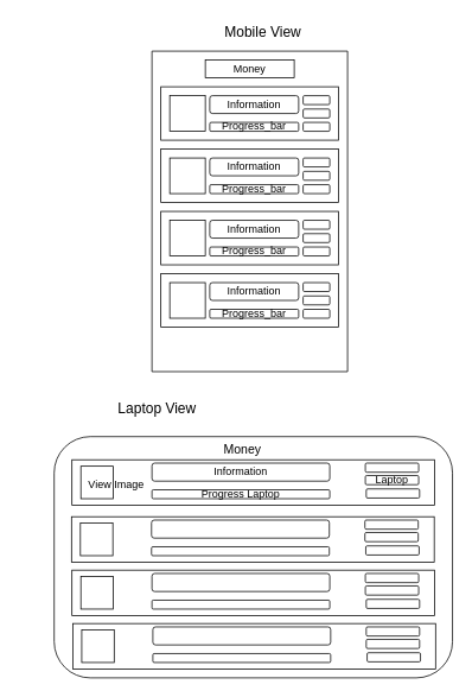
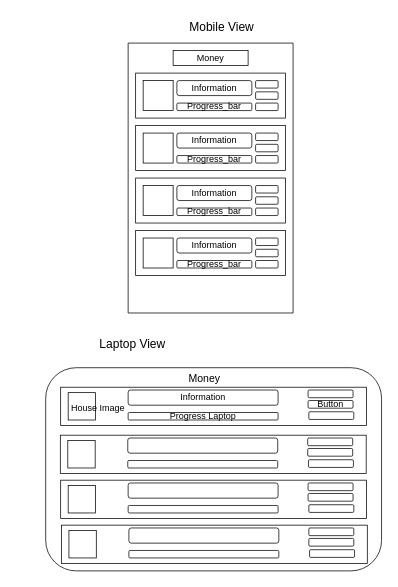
  <mxCell id="0" />
  <mxCell id="1" parent="0" />
  <mxCell id="2" value="" style="swimlane;startSize=0;" vertex="1" parent="1"><mxGeometry x="170" y="57" width="220" height="360" as="geometry"><mxRectangle x="250" y="90" width="50" height="40" as="alternateBounds" /></mxGeometry></mxCell>
  <mxCell id="3" value="" style="rounded=0;whiteSpace=wrap;html=1;" vertex="1" parent="2"><mxGeometry x="60" y="10" width="100" height="20" as="geometry" /></mxCell>
  <mxCell id="4" value="Money" style="text;html=1;strokeColor=none;fillColor=none;align=center;verticalAlign=middle;whiteSpace=wrap;rounded=0;" vertex="1" parent="2"><mxGeometry x="65" y="15" width="90" height="10" as="geometry" /></mxCell>
  <mxCell id="5" value="House" style="text;html=1;strokeColor=none;fillColor=none;align=center;verticalAlign=middle;whiteSpace=wrap;rounded=0;" vertex="1" parent="2"><mxGeometry x="-5" y="65" width="90" height="10" as="geometry" /></mxCell>
  <mxCell id="6" value="Image" style="text;html=1;strokeColor=none;fillColor=none;align=center;verticalAlign=middle;whiteSpace=wrap;rounded=0;" vertex="1" parent="2"><mxGeometry x="-5" y="75" width="90" height="10" as="geometry" /></mxCell>
  <mxCell id="7" value="" style="group" vertex="1" connectable="0" parent="2"><mxGeometry x="10" y="40" width="200" height="60" as="geometry" /></mxCell>
  <mxCell id="8" value="" style="rounded=0;whiteSpace=wrap;html=1;" vertex="1" parent="7"><mxGeometry width="200" height="60" as="geometry" /></mxCell>
  <mxCell id="9" value="" style="whiteSpace=wrap;html=1;aspect=fixed;" vertex="1" parent="7"><mxGeometry x="10" y="10" width="40" height="40" as="geometry" /></mxCell>
  <mxCell id="10" value="" style="rounded=1;whiteSpace=wrap;html=1;" vertex="1" parent="7"><mxGeometry x="160" y="10" width="30" height="10" as="geometry" /></mxCell>
  <mxCell id="11" value="" style="rounded=1;whiteSpace=wrap;html=1;" vertex="1" parent="7"><mxGeometry x="160" y="25" width="30" height="10" as="geometry" /></mxCell>
  <mxCell id="12" value="" style="rounded=1;whiteSpace=wrap;html=1;" vertex="1" parent="7"><mxGeometry x="160" y="40" width="30" height="10" as="geometry" /></mxCell>
  <mxCell id="13" value="" style="rounded=1;whiteSpace=wrap;html=1;" vertex="1" parent="7"><mxGeometry x="55" y="40" width="100" height="10" as="geometry" /></mxCell>
  <mxCell id="14" value="Progress_bar" style="text;html=1;strokeColor=none;fillColor=none;align=center;verticalAlign=middle;whiteSpace=wrap;rounded=0;" vertex="1" parent="7"><mxGeometry x="60" y="40" width="90" height="10" as="geometry" /></mxCell>
  <mxCell id="15" value="" style="rounded=1;whiteSpace=wrap;html=1;" vertex="1" parent="7"><mxGeometry x="55" y="10" width="100" height="20" as="geometry" /></mxCell>
  <mxCell id="16" value="Information" style="text;html=1;strokeColor=none;fillColor=none;align=center;verticalAlign=middle;whiteSpace=wrap;rounded=0;" vertex="1" parent="7"><mxGeometry x="60" y="15" width="90" height="10" as="geometry" /></mxCell>
  <mxCell id="17" value="" style="group" vertex="1" connectable="0" parent="2"><mxGeometry x="10" y="110" width="200" height="60" as="geometry" /></mxCell>
  <mxCell id="18" value="" style="rounded=0;whiteSpace=wrap;html=1;" vertex="1" parent="17"><mxGeometry width="200" height="60" as="geometry" /></mxCell>
  <mxCell id="19" value="" style="whiteSpace=wrap;html=1;aspect=fixed;" vertex="1" parent="17"><mxGeometry x="10" y="10" width="40" height="40" as="geometry" /></mxCell>
  <mxCell id="20" value="" style="rounded=1;whiteSpace=wrap;html=1;" vertex="1" parent="17"><mxGeometry x="160" y="10" width="30" height="10" as="geometry" /></mxCell>
  <mxCell id="21" value="" style="rounded=1;whiteSpace=wrap;html=1;" vertex="1" parent="17"><mxGeometry x="160" y="25" width="30" height="10" as="geometry" /></mxCell>
  <mxCell id="22" value="" style="rounded=1;whiteSpace=wrap;html=1;" vertex="1" parent="17"><mxGeometry x="160" y="40" width="30" height="10" as="geometry" /></mxCell>
  <mxCell id="23" value="" style="rounded=1;whiteSpace=wrap;html=1;" vertex="1" parent="17"><mxGeometry x="55" y="40" width="100" height="10" as="geometry" /></mxCell>
  <mxCell id="24" value="Progress_bar" style="text;html=1;strokeColor=none;fillColor=none;align=center;verticalAlign=middle;whiteSpace=wrap;rounded=0;" vertex="1" parent="17"><mxGeometry x="60" y="40" width="90" height="10" as="geometry" /></mxCell>
  <mxCell id="25" value="" style="rounded=1;whiteSpace=wrap;html=1;" vertex="1" parent="17"><mxGeometry x="55" y="10" width="100" height="20" as="geometry" /></mxCell>
  <mxCell id="26" value="Information" style="text;html=1;strokeColor=none;fillColor=none;align=center;verticalAlign=middle;whiteSpace=wrap;rounded=0;" vertex="1" parent="17"><mxGeometry x="60" y="15" width="90" height="10" as="geometry" /></mxCell>
  <mxCell id="27" value="" style="group" vertex="1" connectable="0" parent="2"><mxGeometry x="10" y="180" width="200" height="60" as="geometry" /></mxCell>
  <mxCell id="28" value="" style="rounded=0;whiteSpace=wrap;html=1;" vertex="1" parent="27"><mxGeometry width="200" height="60" as="geometry" /></mxCell>
  <mxCell id="29" value="" style="whiteSpace=wrap;html=1;aspect=fixed;" vertex="1" parent="27"><mxGeometry x="10" y="10" width="40" height="40" as="geometry" /></mxCell>
  <mxCell id="30" value="" style="rounded=1;whiteSpace=wrap;html=1;" vertex="1" parent="27"><mxGeometry x="160" y="10" width="30" height="10" as="geometry" /></mxCell>
  <mxCell id="31" value="" style="rounded=1;whiteSpace=wrap;html=1;" vertex="1" parent="27"><mxGeometry x="160" y="25" width="30" height="10" as="geometry" /></mxCell>
  <mxCell id="32" value="" style="rounded=1;whiteSpace=wrap;html=1;" vertex="1" parent="27"><mxGeometry x="160" y="40" width="30" height="10" as="geometry" /></mxCell>
  <mxCell id="33" value="" style="rounded=1;whiteSpace=wrap;html=1;" vertex="1" parent="27"><mxGeometry x="55" y="40" width="100" height="10" as="geometry" /></mxCell>
  <mxCell id="34" value="Progress_bar" style="text;html=1;strokeColor=none;fillColor=none;align=center;verticalAlign=middle;whiteSpace=wrap;rounded=0;" vertex="1" parent="27"><mxGeometry x="60" y="40" width="90" height="10" as="geometry" /></mxCell>
  <mxCell id="35" value="" style="rounded=1;whiteSpace=wrap;html=1;" vertex="1" parent="27"><mxGeometry x="55" y="10" width="100" height="20" as="geometry" /></mxCell>
  <mxCell id="36" value="Information" style="text;html=1;strokeColor=none;fillColor=none;align=center;verticalAlign=middle;whiteSpace=wrap;rounded=0;" vertex="1" parent="27"><mxGeometry x="60" y="15" width="90" height="10" as="geometry" /></mxCell>
  <mxCell id="37" value="" style="group" vertex="1" connectable="0" parent="2"><mxGeometry x="10" y="250" width="200" height="60" as="geometry" /></mxCell>
  <mxCell id="38" value="" style="rounded=0;whiteSpace=wrap;html=1;" vertex="1" parent="37"><mxGeometry width="200" height="60" as="geometry" /></mxCell>
  <mxCell id="39" value="" style="whiteSpace=wrap;html=1;aspect=fixed;" vertex="1" parent="37"><mxGeometry x="10" y="10" width="40" height="40" as="geometry" /></mxCell>
  <mxCell id="40" value="" style="rounded=1;whiteSpace=wrap;html=1;" vertex="1" parent="37"><mxGeometry x="160" y="10" width="30" height="10" as="geometry" /></mxCell>
  <mxCell id="41" value="" style="rounded=1;whiteSpace=wrap;html=1;" vertex="1" parent="37"><mxGeometry x="160" y="25" width="30" height="10" as="geometry" /></mxCell>
  <mxCell id="42" value="" style="rounded=1;whiteSpace=wrap;html=1;" vertex="1" parent="37"><mxGeometry x="160" y="40" width="30" height="10" as="geometry" /></mxCell>
  <mxCell id="43" value="" style="rounded=1;whiteSpace=wrap;html=1;" vertex="1" parent="37"><mxGeometry x="55" y="40" width="100" height="10" as="geometry" /></mxCell>
  <mxCell id="44" value="Progress_bar" style="text;html=1;strokeColor=none;fillColor=none;align=center;verticalAlign=middle;whiteSpace=wrap;rounded=0;" vertex="1" parent="37"><mxGeometry x="60" y="40" width="90" height="10" as="geometry" /></mxCell>
  <mxCell id="45" value="" style="rounded=1;whiteSpace=wrap;html=1;" vertex="1" parent="37"><mxGeometry x="55" y="10" width="100" height="20" as="geometry" /></mxCell>
  <mxCell id="46" value="Information" style="text;html=1;strokeColor=none;fillColor=none;align=center;verticalAlign=middle;whiteSpace=wrap;rounded=0;" vertex="1" parent="37"><mxGeometry x="60" y="15" width="90" height="10" as="geometry" /></mxCell>
  <mxCell id="47" value="&lt;font style=&quot;font-size: 16px;&quot;&gt;Mobile View&lt;/font&gt;" style="text;html=1;strokeColor=none;fillColor=none;align=center;verticalAlign=middle;whiteSpace=wrap;rounded=0;" vertex="1" parent="1"><mxGeometry x="185" y="20" width="220" height="30" as="geometry" /></mxCell>
  <mxCell id="48" value="" style="rounded=1;whiteSpace=wrap;html=1;" vertex="1" parent="1"><mxGeometry x="60" y="490" width="448" height="271" as="geometry" /></mxCell>
  <mxCell id="49" value="" style="group" vertex="1" connectable="0" parent="1"><mxGeometry x="80" y="516" width="408" height="51" as="geometry" /></mxCell>
  <mxCell id="50" value="" style="rounded=0;whiteSpace=wrap;html=1;" vertex="1" parent="49"><mxGeometry width="408" height="51" as="geometry" /></mxCell>
  <mxCell id="51" value="" style="whiteSpace=wrap;html=1;aspect=fixed;" vertex="1" parent="49"><mxGeometry x="10" y="7.25" width="36.5" height="36.5" as="geometry" /></mxCell>
  <mxCell id="52" value="" style="rounded=1;whiteSpace=wrap;html=1;" vertex="1" parent="49"><mxGeometry x="90" y="33.75" width="200" height="10" as="geometry" /></mxCell>
  <mxCell id="53" value="" style="rounded=1;whiteSpace=wrap;html=1;" vertex="1" parent="49"><mxGeometry x="90" y="3.75" width="200" height="20.25" as="geometry" /></mxCell>
  <mxCell id="54" value="" style="rounded=1;whiteSpace=wrap;html=1;" vertex="1" parent="49"><mxGeometry x="330" y="3.75" width="60" height="10.25" as="geometry" /></mxCell>
  <mxCell id="55" value="" style="rounded=1;whiteSpace=wrap;html=1;" vertex="1" parent="49"><mxGeometry x="330" y="17.75" width="60" height="10.25" as="geometry" /></mxCell>
  <mxCell id="56" value="" style="rounded=1;whiteSpace=wrap;html=1;" vertex="1" parent="49"><mxGeometry x="331" y="32.75" width="60" height="10.25" as="geometry" /></mxCell>
  <mxCell id="57" value="Information" style="text;html=1;strokeColor=none;fillColor=none;align=center;verticalAlign=middle;whiteSpace=wrap;rounded=0;" vertex="1" parent="49"><mxGeometry x="80" y="-1" width="220" height="30" as="geometry" /></mxCell>
  <mxCell id="58" value="Progress Laptop" style="text;html=1;strokeColor=none;fillColor=none;align=center;verticalAlign=middle;whiteSpace=wrap;rounded=0;" vertex="1" parent="49"><mxGeometry x="80" y="24" width="220" height="30" as="geometry" /></mxCell>
- <mxCell id="59" value="View Image" style="text;html=1;strokeColor=none;fillColor=none;align=center;verticalAlign=middle;whiteSpace=wrap;rounded=0;" vertex="1" parent="49"><mxGeometry x="-60" y="13" width="220" height="30" as="geometry" /></mxCell>
- <mxCell id="60" value="Laptop" style="text;html=1;strokeColor=none;fillColor=none;align=center;verticalAlign=middle;whiteSpace=wrap;rounded=0;" vertex="1" parent="49"><mxGeometry x="330" y="7.88" width="60" height="30" as="geometry" /></mxCell>
+ <mxCell id="59" value="House Image" style="text;html=1;strokeColor=none;fillColor=none;align=center;verticalAlign=middle;whiteSpace=wrap;rounded=0;" vertex="1" parent="49"><mxGeometry x="-60" y="13" width="220" height="30" as="geometry" /></mxCell>
+ <mxCell id="60" value="Button" style="text;html=1;strokeColor=none;fillColor=none;align=center;verticalAlign=middle;whiteSpace=wrap;rounded=0;" vertex="1" parent="49"><mxGeometry x="330" y="7.88" width="60" height="30" as="geometry" /></mxCell>
  <mxCell id="61" value="" style="group" vertex="1" connectable="0" parent="1"><mxGeometry x="79.5" y="580" width="401" height="51" as="geometry" /></mxCell>
  <mxCell id="62" value="" style="rounded=0;whiteSpace=wrap;html=1;" vertex="1" parent="61"><mxGeometry width="408" height="51" as="geometry" /></mxCell>
  <mxCell id="63" value="" style="whiteSpace=wrap;html=1;aspect=fixed;" vertex="1" parent="61"><mxGeometry x="10" y="7.25" width="36.5" height="36.5" as="geometry" /></mxCell>
  <mxCell id="64" value="" style="rounded=1;whiteSpace=wrap;html=1;" vertex="1" parent="61"><mxGeometry x="90" y="33.75" width="200" height="10" as="geometry" /></mxCell>
  <mxCell id="65" value="" style="rounded=1;whiteSpace=wrap;html=1;" vertex="1" parent="61"><mxGeometry x="90" y="3.75" width="200" height="20.25" as="geometry" /></mxCell>
  <mxCell id="66" value="" style="rounded=1;whiteSpace=wrap;html=1;" vertex="1" parent="61"><mxGeometry x="330" y="3.75" width="60" height="10.25" as="geometry" /></mxCell>
  <mxCell id="67" value="" style="rounded=1;whiteSpace=wrap;html=1;" vertex="1" parent="61"><mxGeometry x="330" y="17.75" width="60" height="10.25" as="geometry" /></mxCell>
  <mxCell id="68" value="" style="rounded=1;whiteSpace=wrap;html=1;" vertex="1" parent="61"><mxGeometry x="331" y="32.75" width="60" height="10.25" as="geometry" /></mxCell>
  <mxCell id="69" value="" style="group" vertex="1" connectable="0" parent="1"><mxGeometry x="80" y="640" width="401" height="51" as="geometry" /></mxCell>
  <mxCell id="70" value="" style="rounded=0;whiteSpace=wrap;html=1;" vertex="1" parent="69"><mxGeometry width="408" height="51" as="geometry" /></mxCell>
  <mxCell id="71" value="" style="whiteSpace=wrap;html=1;aspect=fixed;" vertex="1" parent="69"><mxGeometry x="10" y="7.25" width="36.5" height="36.5" as="geometry" /></mxCell>
  <mxCell id="72" value="" style="rounded=1;whiteSpace=wrap;html=1;" vertex="1" parent="69"><mxGeometry x="90" y="33.75" width="200" height="10" as="geometry" /></mxCell>
  <mxCell id="73" value="" style="rounded=1;whiteSpace=wrap;html=1;" vertex="1" parent="69"><mxGeometry x="90" y="3.75" width="200" height="20.25" as="geometry" /></mxCell>
  <mxCell id="74" value="" style="rounded=1;whiteSpace=wrap;html=1;" vertex="1" parent="69"><mxGeometry x="330" y="3.75" width="60" height="10.25" as="geometry" /></mxCell>
  <mxCell id="75" value="" style="rounded=1;whiteSpace=wrap;html=1;" vertex="1" parent="69"><mxGeometry x="330" y="17.75" width="60" height="10.25" as="geometry" /></mxCell>
  <mxCell id="76" value="" style="rounded=1;whiteSpace=wrap;html=1;" vertex="1" parent="69"><mxGeometry x="331" y="32.75" width="60" height="10.25" as="geometry" /></mxCell>
  <mxCell id="77" value="" style="group" vertex="1" connectable="0" parent="1"><mxGeometry x="81" y="700" width="401" height="51" as="geometry" /></mxCell>
  <mxCell id="78" value="" style="rounded=0;whiteSpace=wrap;html=1;" vertex="1" parent="77"><mxGeometry width="408" height="51" as="geometry" /></mxCell>
  <mxCell id="79" value="" style="whiteSpace=wrap;html=1;aspect=fixed;" vertex="1" parent="77"><mxGeometry x="10" y="7.25" width="36.5" height="36.5" as="geometry" /></mxCell>
  <mxCell id="80" value="" style="rounded=1;whiteSpace=wrap;html=1;" vertex="1" parent="77"><mxGeometry x="90" y="33.75" width="200" height="10" as="geometry" /></mxCell>
  <mxCell id="81" value="" style="rounded=1;whiteSpace=wrap;html=1;" vertex="1" parent="77"><mxGeometry x="90" y="3.75" width="200" height="20.25" as="geometry" /></mxCell>
  <mxCell id="82" value="" style="rounded=1;whiteSpace=wrap;html=1;" vertex="1" parent="77"><mxGeometry x="330" y="3.75" width="60" height="10.25" as="geometry" /></mxCell>
  <mxCell id="83" value="" style="rounded=1;whiteSpace=wrap;html=1;" vertex="1" parent="77"><mxGeometry x="330" y="17.75" width="60" height="10.25" as="geometry" /></mxCell>
  <mxCell id="84" value="" style="rounded=1;whiteSpace=wrap;html=1;" vertex="1" parent="77"><mxGeometry x="331" y="32.75" width="60" height="10.25" as="geometry" /></mxCell>
  <mxCell id="85" value="&lt;font style=&quot;font-size: 16px;&quot;&gt;Laptop View&lt;/font&gt;" style="text;html=1;strokeColor=none;fillColor=none;align=center;verticalAlign=middle;whiteSpace=wrap;rounded=0;" vertex="1" parent="1"><mxGeometry x="65.5" y="443" width="220" height="30" as="geometry" /></mxCell>
  <mxCell id="86" value="&lt;font style=&quot;font-size: 14px;&quot;&gt;Money&lt;/font&gt;" style="text;html=1;strokeColor=none;fillColor=none;align=center;verticalAlign=middle;whiteSpace=wrap;rounded=0;" vertex="1" parent="1"><mxGeometry x="162" y="490" width="220" height="30" as="geometry" /></mxCell>
